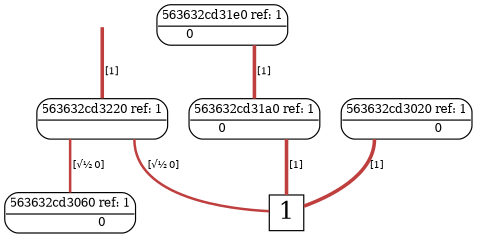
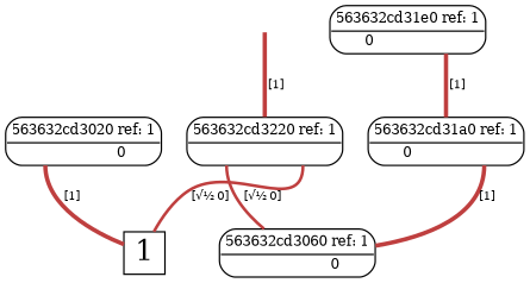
  digraph {
    node [shape=plain]
    edge [arrowhead=none color="0.000 0.667 0.750" penwidth=3 tailport="1:s"]
    root [shape=point style=invis]
    n2 [label=<<font point-size="10"><table border="1" cellspacing="0" cellpadding="2" style="rounded"><tr><td colspan="2" border="1" sides="B">563632cd3220 ref: 1</td></tr><tr><td port="0" href="javascript:;" border="0" tooltip="0.7071"><font color="white">&nbsp;0 </font></td><td port="1" href="javascript:;" border="0" tooltip="0.7071"><font color="white">&nbsp;0 </font></td></tr></table></font>>]
    n3 [height=0.3 label=<<font point-size="20">1</font>> shape=box width=0.3]
    n4 [label=<<font point-size="10"><table border="1" cellspacing="0" cellpadding="2" style="rounded"><tr><td colspan="2" border="1" sides="B">563632cd3060 ref: 1</td></tr><tr><td port="0" href="javascript:;" border="0" tooltip="1"><font color="white">&nbsp;0 </font></td><td port="1" href="javascript:;" border="0" tooltip="0">&nbsp;0 </td></tr></table></font>>]
    n5 [label=<<font point-size="10"><table border="1" cellspacing="0" cellpadding="2" style="rounded"><tr><td colspan="2" border="1" sides="B">563632cd31e0 ref: 1</td></tr><tr><td port="0" href="javascript:;" border="0" tooltip="0">&nbsp;0 </td><td port="1" href="javascript:;" border="0" tooltip="1"><font color="white">&nbsp;0 </font></td></tr></table></font>>]
    n6 [label=<<font point-size="10"><table border="1" cellspacing="0" cellpadding="2" style="rounded"><tr><td colspan="2" border="1" sides="B">563632cd31a0 ref: 1</td></tr><tr><td port="0" href="javascript:;" border="0" tooltip="0">&nbsp;0 </td><td port="1" href="javascript:;" border="0" tooltip="1"><font color="white">&nbsp;0 </font></td></tr></table></font>>]
    n7 [label=<<font point-size="10"><table border="1" cellspacing="0" cellpadding="2" style="rounded"><tr><td colspan="2" border="1" sides="B">563632cd3020 ref: 1</td></tr><tr><td port="0" href="javascript:;" border="0" tooltip="1"><font color="white">&nbsp;0 </font></td><td port="1" href="javascript:;" border="0" tooltip="0">&nbsp;0 </td></tr></table></font>>]
    root -> n2 [label=<<font point-size="8">&nbsp;[1]</font>>]
    n2 -> n3 [label=<<font point-size="8">&nbsp;[√½ 0]</font>> penwidth=2.12132]
    n2 -> n4 [label=<<font point-size="8">&nbsp;[√½ 0]</font>> penwidth=2.12132 tailport="0:s"]
    n5 -> n6 [label=<<font point-size="8">&nbsp;[1]</font>>]
-   n6 -> n3 [label=<<font point-size="8">&nbsp;[1]</font>>]
+   n6 -> n4 [label=<<font point-size="8">&nbsp;[1]</font>>]
    n7 -> n3 [label=<<font point-size="8">&nbsp;[1]</font>> tailport="0:s"]
  }
